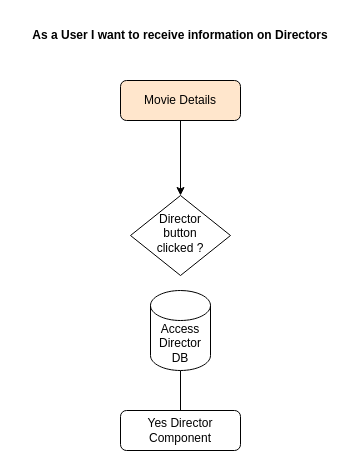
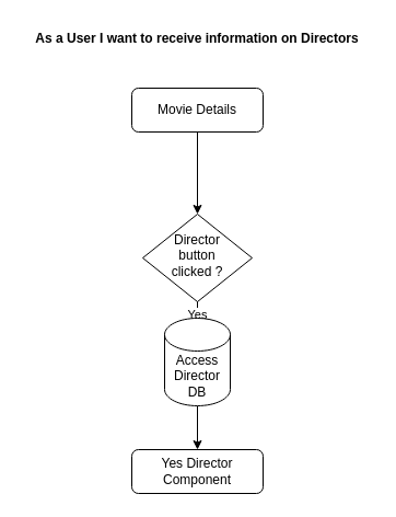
  <mxCell id="0" />
  <mxCell id="1" parent="0" />
  <mxCell id="2" value="" style="edgeStyle=orthogonalEdgeStyle;rounded=0;orthogonalLoop=1;jettySize=auto;html=1;" edge="1" parent="1" source="3" target="7"><mxGeometry relative="1" as="geometry" /></mxCell>
- <mxCell id="3" value="Movie Details" style="rounded=1;whiteSpace=wrap;html=1;fontSize=12;glass=0;strokeWidth=1;shadow=0;fillColor=#ffe6cc;" parent="1" vertex="1"><mxGeometry x="120" y="80" width="120" height="40" as="geometry" /></mxCell>
+ <mxCell id="3" value="Movie Details" style="rounded=1;whiteSpace=wrap;html=1;fontSize=12;glass=0;strokeWidth=1;shadow=0;" parent="1" vertex="1"><mxGeometry x="120" y="80" width="120" height="40" as="geometry" /></mxCell>
  <mxCell id="4" value="&lt;span id=&quot;docs-internal-guid-471acc77-7fff-ed85-bc66-30103a5f6fd2&quot;&gt;&lt;/span&gt;&lt;span id=&quot;docs-internal-guid-6b510a21-7fff-43b4-50d8-6ca1a9317572&quot;&gt;&lt;/span&gt;&lt;b&gt;As a User I want to receive information on Directors&lt;/b&gt;" style="text;html=1;strokeColor=none;fillColor=none;align=center;verticalAlign=middle;whiteSpace=wrap;rounded=0;" vertex="1" parent="1"><mxGeometry x="20" y="20" width="320" height="30" as="geometry" /></mxCell>
+ <mxCell id="5" value="" style="edgeStyle=orthogonalEdgeStyle;rounded=0;orthogonalLoop=1;jettySize=auto;html=1;" edge="1" parent="1" source="7" target="10"><mxGeometry relative="1" as="geometry" /></mxCell>
+ <mxCell id="6" value="Yes" style="edgeLabel;html=1;align=center;verticalAlign=middle;resizable=0;points=[];" vertex="1" connectable="0" parent="5"><mxGeometry x="-0.1" y="1" relative="1" as="geometry"><mxPoint as="offset" /></mxGeometry></mxCell>
  <mxCell id="7" value="Director&lt;br&gt;button&lt;br&gt;clicked ?" style="rhombus;whiteSpace=wrap;html=1;shadow=0;fontFamily=Helvetica;fontSize=12;align=center;strokeWidth=1;spacing=6;spacingTop=-4;" vertex="1" parent="1"><mxGeometry x="130" y="195" width="100" height="80" as="geometry" /></mxCell>
  <mxCell id="8" value="Yes Director&lt;br&gt;Component" style="rounded=1;whiteSpace=wrap;html=1;fontSize=12;glass=0;strokeWidth=1;shadow=0;" vertex="1" parent="1"><mxGeometry x="120" y="410" width="120" height="40" as="geometry" /></mxCell>
- <mxCell id="9" value="" style="edgeStyle=orthogonalEdgeStyle;rounded=0;orthogonalLoop=1;jettySize=auto;html=1;endArrow=none;" edge="1" parent="1" source="10" target="8"><mxGeometry relative="1" as="geometry" /></mxCell>
+ <mxCell id="9" value="" style="edgeStyle=orthogonalEdgeStyle;rounded=0;orthogonalLoop=1;jettySize=auto;html=1;" edge="1" parent="1" source="10" target="8"><mxGeometry relative="1" as="geometry" /></mxCell>
  <mxCell id="10" value="Access&lt;br&gt;Director DB" style="shape=cylinder3;whiteSpace=wrap;html=1;boundedLbl=1;backgroundOutline=1;size=15;" vertex="1" parent="1"><mxGeometry x="150" y="290" width="60" height="80" as="geometry" /></mxCell>
